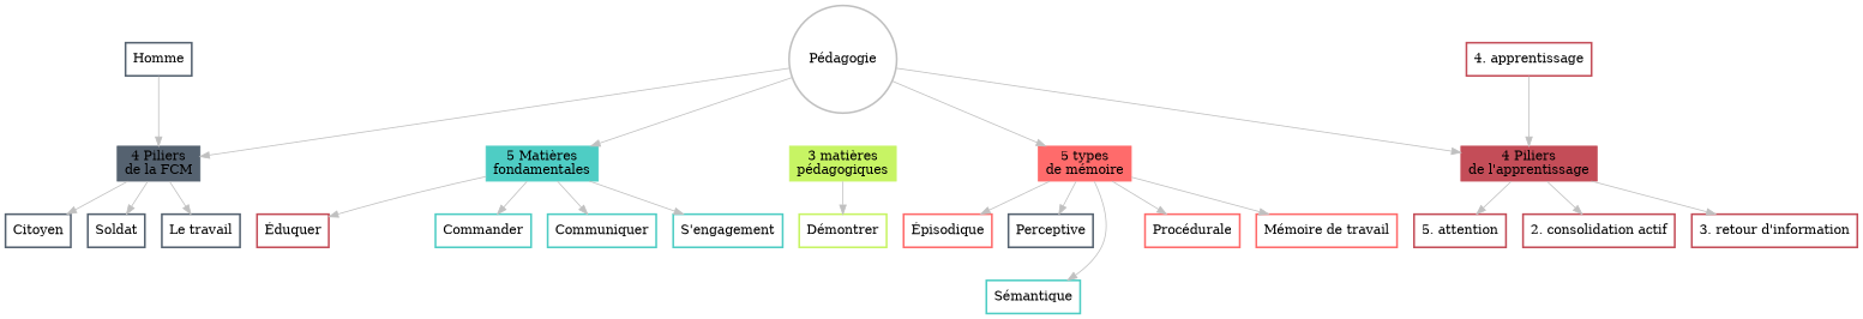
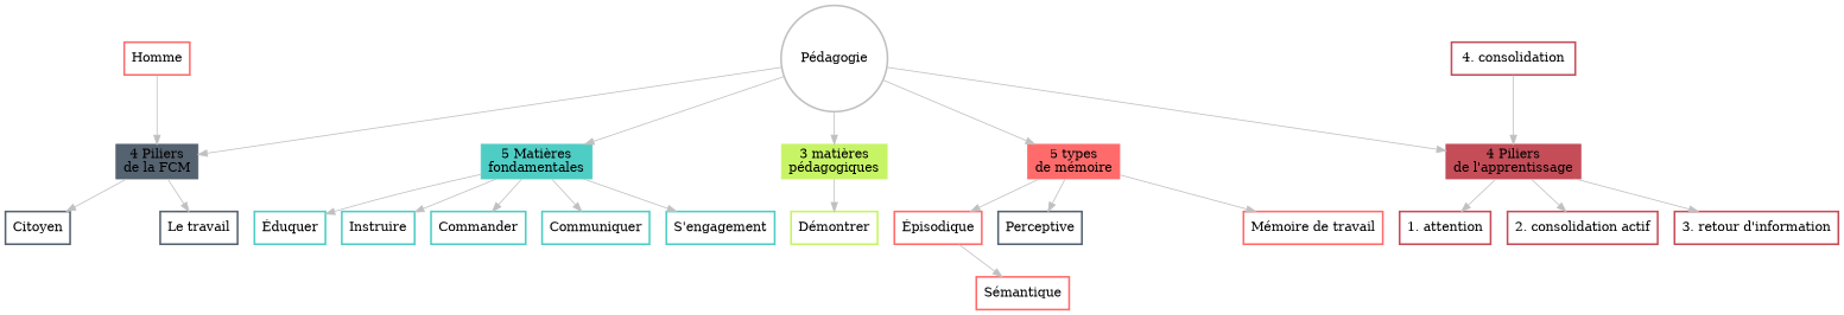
  digraph {
    node [color="#556270" shape=rectangle style=bold]
    edge [color=grey]
    "Pédagogie" [color=grey shape=circle]
    "4 Piliers\nde la FCM" [style=filled]
    "5 Matières\nfondamentales" [color="#4ECDC4" style=filled]
    "3 matières\npédagogiques" [color="#C7F464" style=filled]
    "5 types\nde mémoire" [color="#FF6B6B" style=filled]
    "4 Piliers\nde l'apprentissage" [color="#C44D58" style=filled]
    Citoyen
-   Soldat
    n9 [label="Le travail"]
-   "Éduquer" [color="#C44D58"]
+   "Éduquer" [color="#4ECDC4"]
+   Instruire [color="#4ECDC4"]
    Commander [color="#4ECDC4"]
    Communiquer [color="#4ECDC4"]
    n14 [color="#4ECDC4" label="S'engagement"]
    "Démontrer" [color="#C7F464"]
    "Épisodique" [color="#FF6B6B"]
    Perceptive
-   "Sémantique" [color="#4ECDC4"]
-   "Procédurale" [color="#FF6B6B"]
+   "Sémantique" [color="#FF6B6B"]
    "Mémoire de travail" [color="#FF6B6B"]
-   "1. attention" [color="#C44D58" label="5. attention"]
+   "1. attention" [color="#C44D58"]
    n22 [color="#C44D58" label="2. consolidation actif"]
    "3. retour d'information" [color="#C44D58"]
-   Homme
-   "4. consolidation" [color="#C44D58" label="4. apprentissage"]
+   Homme [color="#FF6B6B"]
+   "4. consolidation" [color="#C44D58"]
    "Pédagogie" -> "4 Piliers\nde la FCM"
    "Pédagogie" -> "5 Matières\nfondamentales"
+   "Pédagogie" -> "3 matières\npédagogiques"
    "Pédagogie" -> "5 types\nde mémoire"
    "Pédagogie" -> "4 Piliers\nde l'apprentissage"
    "4 Piliers\nde la FCM" -> Citoyen
-   "4 Piliers\nde la FCM" -> Soldat
    "4 Piliers\nde la FCM" -> n9
    "5 Matières\nfondamentales" -> "Éduquer"
+   "5 Matières\nfondamentales" -> Instruire
    "5 Matières\nfondamentales" -> Commander
    "5 Matières\nfondamentales" -> Communiquer
    "5 Matières\nfondamentales" -> n14
    "3 matières\npédagogiques" -> "Démontrer"
    "5 types\nde mémoire" -> "Épisodique"
    "5 types\nde mémoire" -> Perceptive
-   "5 types\nde mémoire" -> "Sémantique"
-   "5 types\nde mémoire" -> "Procédurale"
+   "Épisodique" -> "Sémantique"
    "5 types\nde mémoire" -> "Mémoire de travail"
    "4 Piliers\nde l'apprentissage" -> "1. attention"
    "4 Piliers\nde l'apprentissage" -> n22
    "4 Piliers\nde l'apprentissage" -> "3. retour d'information"
    Homme -> "4 Piliers\nde la FCM"
    "4. consolidation" -> "4 Piliers\nde l'apprentissage"
  }
